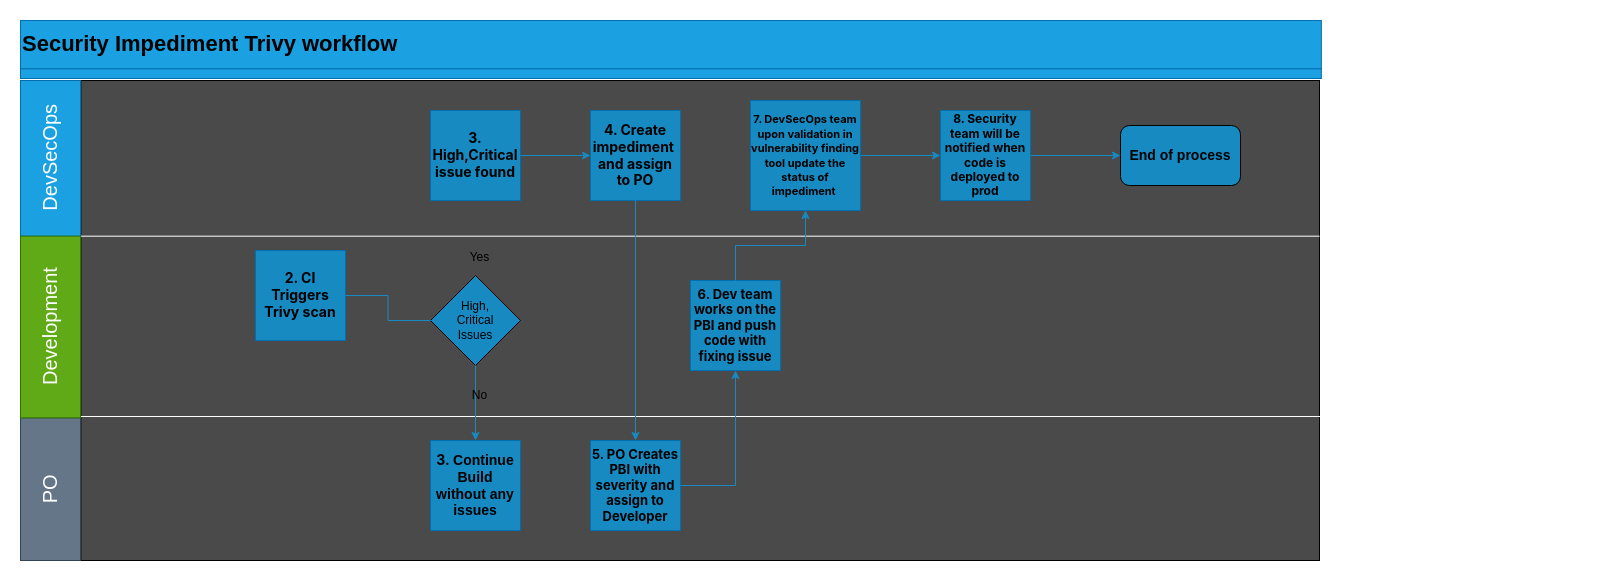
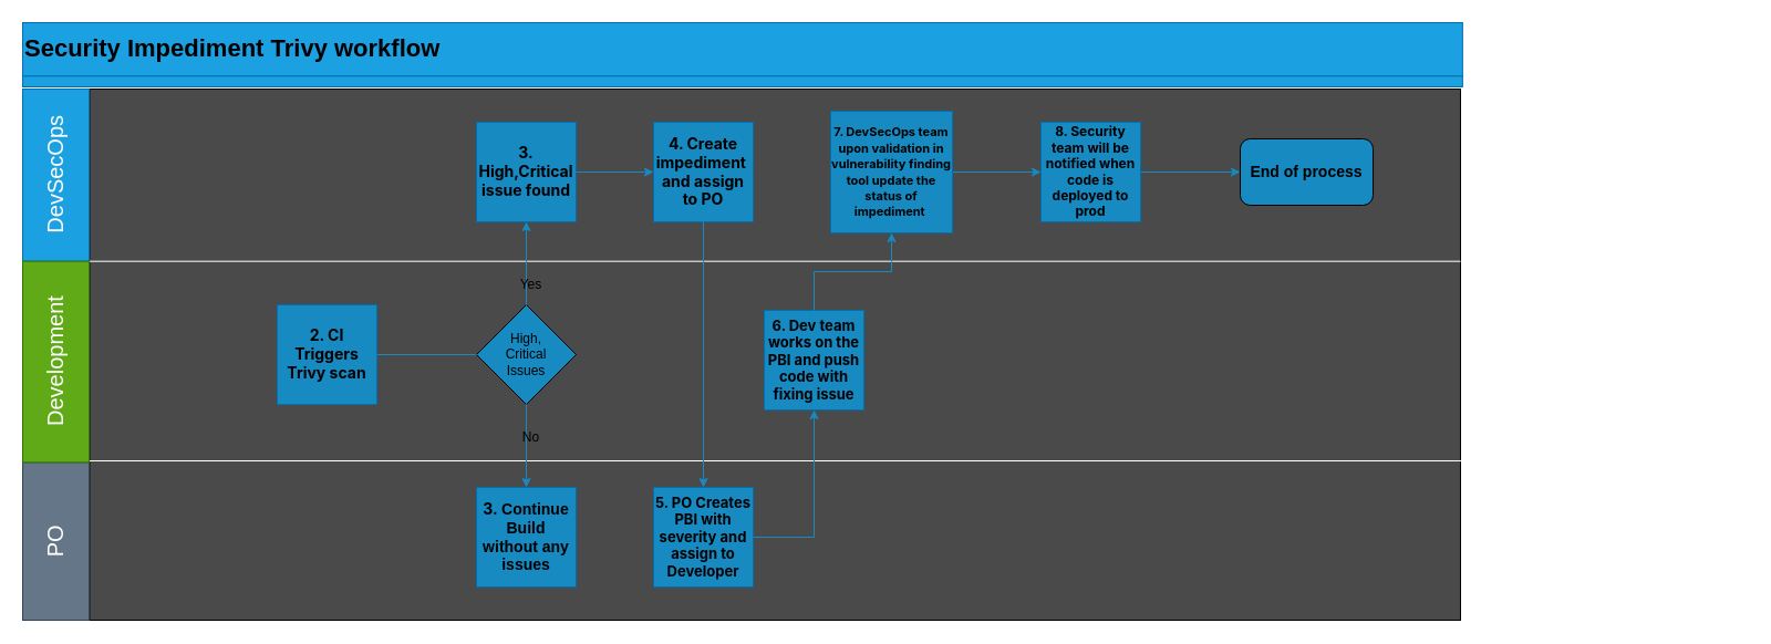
  <mxCell id="0" />
  <mxCell id="1" parent="0" />
  <mxCell id="2" value="" style="group" vertex="1" connectable="0" parent="1"><mxGeometry x="79" y="80" width="1260" height="480" as="geometry" /></mxCell>
  <mxCell id="3" value="" style="group" vertex="1" connectable="0" parent="2"><mxGeometry width="1260" height="480" as="geometry" /></mxCell>
  <mxCell id="4" value="" style="rounded=0;whiteSpace=wrap;html=1;fillColor=#4A4A4A;" vertex="1" parent="3"><mxGeometry x="1.35" width="1238.65" height="480" as="geometry" /></mxCell>
  <mxCell id="5" value="" style="line;strokeWidth=1;rotatable=0;dashed=0;labelPosition=right;align=left;verticalAlign=middle;spacingTop=0;spacingLeft=6;points=[];portConstraint=eastwest;strokeColor=#FFFFFF;" vertex="1" parent="3"><mxGeometry y="149.19" width="1240" height="12.97" as="geometry" /></mxCell>
  <mxCell id="6" value="" style="line;strokeWidth=1;rotatable=0;dashed=0;labelPosition=right;align=left;verticalAlign=middle;spacingTop=0;spacingLeft=6;points=[];portConstraint=eastwest;strokeColor=#FFFFFF;" vertex="1" parent="3"><mxGeometry x="1.35" y="329.51" width="1258.65" height="12.97" as="geometry" /></mxCell>
  <mxCell id="7" value="" style="edgeStyle=orthogonalEdgeStyle;rounded=0;orthogonalLoop=1;jettySize=auto;html=1;strokeColor=#178AC2;" edge="1" parent="3" source="8" target="22"><mxGeometry relative="1" as="geometry" /></mxCell>
  <mxCell id="8" value="&lt;div style=&quot;&quot;&gt;&lt;font size=&quot;1&quot; face=&quot;-apple-system, system-ui, Segoe WPC, Segoe UI, system-ui, Ubuntu, Droid Sans, sans-serif&quot; color=&quot;#000000&quot;&gt;&lt;b style=&quot;font-size: 12px;&quot;&gt;8. Security team will be notified when code is deployed to prod&lt;/b&gt;&lt;/font&gt;&lt;/div&gt;" style="whiteSpace=wrap;html=1;aspect=fixed;fillColor=#178AC2;fontColor=#ffffff;strokeColor=#006EAF;align=center;" vertex="1" parent="3"><mxGeometry x="861" y="30" width="90" height="90" as="geometry" /></mxCell>
  <mxCell id="9" value="" style="edgeStyle=orthogonalEdgeStyle;rounded=0;orthogonalLoop=1;jettySize=auto;html=1;strokeColor=#178AC2;" edge="1" parent="3" source="10" target="8"><mxGeometry relative="1" as="geometry" /></mxCell>
  <mxCell id="10" value="&lt;div style=&quot;&quot;&gt;&lt;strong style=&quot;background-color: initial; font-family: -apple-system, &amp;quot;system-ui&amp;quot;, &amp;quot;Segoe WPC&amp;quot;, &amp;quot;Segoe UI&amp;quot;, system-ui, Ubuntu, &amp;quot;Droid Sans&amp;quot;, sans-serif;&quot;&gt;&lt;font style=&quot;font-size: 11px;&quot; color=&quot;#000000&quot;&gt;7. DevSecOps team upon validation in vulnerability finding tool update the status of impediment&amp;nbsp;&lt;/font&gt;&lt;/strong&gt;&lt;/div&gt;" style="whiteSpace=wrap;html=1;aspect=fixed;fillColor=#178AC2;fontColor=#ffffff;strokeColor=#006EAF;align=center;" vertex="1" parent="3"><mxGeometry x="671" y="20" width="110" height="110" as="geometry" /></mxCell>
- <mxCell id="11" value="&lt;div style=&quot;&quot;&gt;&lt;strong style=&quot;background-color: initial; font-family: -apple-system, &amp;quot;system-ui&amp;quot;, &amp;quot;Segoe WPC&amp;quot;, &amp;quot;Segoe UI&amp;quot;, system-ui, Ubuntu, &amp;quot;Droid Sans&amp;quot;, sans-serif; font-size: 14px;&quot;&gt;&lt;font color=&quot;#000000&quot;&gt;2. CI Triggers Trivy scan&lt;/font&gt;&lt;/strong&gt;&lt;/div&gt;" style="whiteSpace=wrap;html=1;aspect=fixed;fillColor=#178AC2;fontColor=#ffffff;strokeColor=#006EAF;align=center;" vertex="1" parent="3"><mxGeometry x="176" y="170" width="90" height="90" as="geometry" /></mxCell>
+ <mxCell id="11" value="&lt;div style=&quot;&quot;&gt;&lt;strong style=&quot;background-color: initial; font-family: -apple-system, &amp;quot;system-ui&amp;quot;, &amp;quot;Segoe WPC&amp;quot;, &amp;quot;Segoe UI&amp;quot;, system-ui, Ubuntu, &amp;quot;Droid Sans&amp;quot;, sans-serif; font-size: 14px;&quot;&gt;&lt;font color=&quot;#000000&quot;&gt;2. CI Triggers Trivy scan&lt;/font&gt;&lt;/strong&gt;&lt;/div&gt;" style="whiteSpace=wrap;html=1;aspect=fixed;fillColor=#178AC2;fontColor=#ffffff;strokeColor=#006EAF;align=center;" vertex="1" parent="3"><mxGeometry x="171" y="195" width="90" height="90" as="geometry" /></mxCell>
  <mxCell id="12" value="High,&lt;br&gt;Critical&lt;br&gt;Issues" style="rhombus;whiteSpace=wrap;html=1;fillColor=#178AC2;" vertex="1" parent="3"><mxGeometry x="351" y="195" width="90.02" height="90" as="geometry" /></mxCell>
  <mxCell id="13" style="edgeStyle=orthogonalEdgeStyle;rounded=0;orthogonalLoop=1;jettySize=auto;html=1;strokeColor=#178AC2;endArrow=none;" edge="1" parent="3" source="11" target="12"><mxGeometry relative="1" as="geometry" /></mxCell>
  <mxCell id="14" value="&lt;div style=&quot;&quot;&gt;&lt;strong style=&quot;background-color: initial; font-family: -apple-system, &amp;quot;system-ui&amp;quot;, &amp;quot;Segoe WPC&amp;quot;, &amp;quot;Segoe UI&amp;quot;, system-ui, Ubuntu, &amp;quot;Droid Sans&amp;quot;, sans-serif; font-size: 14px;&quot;&gt;&lt;font color=&quot;#000000&quot;&gt;3. High,Critical issue found&lt;/font&gt;&lt;/strong&gt;&lt;/div&gt;" style="whiteSpace=wrap;html=1;aspect=fixed;fillColor=#178AC2;fontColor=#ffffff;strokeColor=#006EAF;align=center;" vertex="1" parent="3"><mxGeometry x="351.02" y="30" width="90" height="90" as="geometry" /></mxCell>
+ <mxCell id="15" value="" style="edgeStyle=orthogonalEdgeStyle;rounded=0;orthogonalLoop=1;jettySize=auto;html=1;strokeColor=#178AC2;" edge="1" parent="3" source="12" target="14"><mxGeometry relative="1" as="geometry" /></mxCell>
  <mxCell id="16" value="&lt;div style=&quot;&quot;&gt;&lt;font color=&quot;#000000&quot;&gt;&lt;strong style=&quot;background-color: initial; font-family: -apple-system, &amp;quot;system-ui&amp;quot;, &amp;quot;Segoe WPC&amp;quot;, &amp;quot;Segoe UI&amp;quot;, system-ui, Ubuntu, &amp;quot;Droid Sans&amp;quot;, sans-serif; font-size: 14px;&quot;&gt;3.&amp;nbsp;&lt;/strong&gt;&lt;span style=&quot;background-color: initial;&quot;&gt;&lt;font style=&quot;font-size: 14px;&quot;&gt;&lt;b style=&quot;&quot;&gt;Continue Build without any issues&lt;/b&gt;&lt;/font&gt;&lt;/span&gt;&lt;/font&gt;&lt;/div&gt;" style="whiteSpace=wrap;html=1;aspect=fixed;fillColor=#178AC2;fontColor=#ffffff;strokeColor=#006EAF;align=center;" vertex="1" parent="3"><mxGeometry x="351.02" y="360" width="90" height="90" as="geometry" /></mxCell>
  <mxCell id="17" value="" style="edgeStyle=orthogonalEdgeStyle;rounded=0;orthogonalLoop=1;jettySize=auto;html=1;strokeColor=#178AC2;" edge="1" parent="3" source="12" target="16"><mxGeometry relative="1" as="geometry" /></mxCell>
  <mxCell id="18" value="&lt;div style=&quot;&quot;&gt;&lt;strong style=&quot;background-color: initial; font-family: -apple-system, &amp;quot;system-ui&amp;quot;, &amp;quot;Segoe WPC&amp;quot;, &amp;quot;Segoe UI&amp;quot;, system-ui, Ubuntu, &amp;quot;Droid Sans&amp;quot;, sans-serif; font-size: 14px;&quot;&gt;&lt;font color=&quot;#000000&quot;&gt;4. Create impediment&amp;nbsp; and assign to PO&lt;/font&gt;&lt;/strong&gt;&lt;/div&gt;" style="whiteSpace=wrap;html=1;aspect=fixed;fillColor=#178AC2;fontColor=#ffffff;strokeColor=#006EAF;align=center;" vertex="1" parent="3"><mxGeometry x="511" y="30" width="90" height="90" as="geometry" /></mxCell>
  <mxCell id="19" value="" style="edgeStyle=orthogonalEdgeStyle;rounded=0;orthogonalLoop=1;jettySize=auto;html=1;strokeColor=#178AC2;" edge="1" parent="3" source="14" target="18"><mxGeometry relative="1" as="geometry" /></mxCell>
  <mxCell id="20" value="&lt;div style=&quot;&quot;&gt;&lt;strong style=&quot;background-color: initial; font-family: -apple-system, &amp;quot;system-ui&amp;quot;, &amp;quot;Segoe WPC&amp;quot;, &amp;quot;Segoe UI&amp;quot;, system-ui, Ubuntu, &amp;quot;Droid Sans&amp;quot;, sans-serif;&quot;&gt;&lt;font style=&quot;font-size: 13px;&quot; color=&quot;#000000&quot;&gt;5. PO Creates PBI with severity and assign to Developer&lt;/font&gt;&lt;/strong&gt;&lt;/div&gt;" style="whiteSpace=wrap;html=1;aspect=fixed;fillColor=#178AC2;fontColor=#ffffff;strokeColor=#006EAF;align=center;" vertex="1" parent="3"><mxGeometry x="511" y="360" width="90" height="90" as="geometry" /></mxCell>
  <mxCell id="21" style="edgeStyle=orthogonalEdgeStyle;rounded=0;orthogonalLoop=1;jettySize=auto;html=1;strokeColor=#178AC2;" edge="1" parent="3" source="18" target="20"><mxGeometry relative="1" as="geometry" /></mxCell>
  <mxCell id="22" value="&lt;font style=&quot;font-size: 14px;&quot;&gt;&lt;b&gt;End of process&lt;/b&gt;&lt;/font&gt;" style="rounded=1;whiteSpace=wrap;html=1;fillColor=#178AC2;" vertex="1" parent="3"><mxGeometry x="1041" y="45" width="120" height="60" as="geometry" /></mxCell>
  <mxCell id="23" value="&lt;div style=&quot;&quot;&gt;&lt;strong style=&quot;background-color: initial; font-family: -apple-system, &amp;quot;system-ui&amp;quot;, &amp;quot;Segoe WPC&amp;quot;, &amp;quot;Segoe UI&amp;quot;, system-ui, Ubuntu, &amp;quot;Droid Sans&amp;quot;, sans-serif;&quot;&gt;&lt;font style=&quot;font-size: 13px;&quot; color=&quot;#000000&quot;&gt;6. Dev team works on the PBI and push code with fixing issue&lt;/font&gt;&lt;/strong&gt;&lt;/div&gt;" style="whiteSpace=wrap;html=1;aspect=fixed;fillColor=#178AC2;fontColor=#ffffff;strokeColor=#006EAF;align=center;" vertex="1" parent="3"><mxGeometry x="611" y="200" width="90" height="90" as="geometry" /></mxCell>
  <mxCell id="24" style="edgeStyle=orthogonalEdgeStyle;rounded=0;orthogonalLoop=1;jettySize=auto;html=1;entryX=0.5;entryY=1;entryDx=0;entryDy=0;strokeColor=#178AC2;" edge="1" parent="3" source="20" target="23"><mxGeometry relative="1" as="geometry" /></mxCell>
  <mxCell id="25" style="edgeStyle=orthogonalEdgeStyle;rounded=0;orthogonalLoop=1;jettySize=auto;html=1;strokeColor=#178AC2;" edge="1" parent="3" source="23" target="10"><mxGeometry relative="1" as="geometry" /></mxCell>
  <mxCell id="26" value="No" style="text;html=1;align=center;verticalAlign=middle;resizable=0;points=[];autosize=1;strokeColor=none;fillColor=none;" vertex="1" parent="2"><mxGeometry x="380" y="299.51" width="40" height="30" as="geometry" /></mxCell>
  <mxCell id="27" value="Yes" style="text;html=1;align=center;verticalAlign=middle;resizable=0;points=[];autosize=1;strokeColor=none;fillColor=none;" vertex="1" parent="2"><mxGeometry x="380" y="162.16" width="40" height="30" as="geometry" /></mxCell>
  <mxCell id="28" value="" style="group" vertex="1" connectable="0" parent="1"><mxGeometry x="20" y="20" width="1558" height="58" as="geometry" /></mxCell>
  <mxCell id="29" value="&lt;font style=&quot;font-size: 22px;&quot; color=&quot;#000000&quot;&gt;&lt;b&gt;Security Impediment Trivy workflow&lt;/b&gt;&lt;/font&gt;" style="rounded=0;whiteSpace=wrap;html=1;fillColor=#1ba1e2;fontColor=#ffffff;strokeColor=#006EAF;align=left;" vertex="1" parent="28"><mxGeometry width="1300.854" height="48.333" as="geometry" /></mxCell>
  <mxCell id="30" value="" style="rounded=0;whiteSpace=wrap;html=1;fillColor=#1ba1e2;fontColor=#ffffff;strokeColor=#006EAF;align=left;" vertex="1" parent="28"><mxGeometry y="48.333" width="1300.854" height="9.667" as="geometry" /></mxCell>
  <mxCell id="31" value="" style="group" vertex="1" connectable="0" parent="1"><mxGeometry x="20" y="80" width="60" height="480" as="geometry" /></mxCell>
  <mxCell id="32" value="&lt;font style=&quot;font-size: 20px;&quot;&gt;PO&lt;/font&gt;" style="rounded=0;whiteSpace=wrap;html=1;fillColor=#647687;fontColor=#ffffff;strokeColor=#314354;textDirection=vertical-lr;rotation=-180;" vertex="1" parent="31"><mxGeometry y="337.297" width="60" height="142.703" as="geometry" /></mxCell>
  <mxCell id="33" value="&lt;font style=&quot;font-size: 20px;&quot;&gt;DevSecOps&lt;/font&gt;" style="rounded=0;whiteSpace=wrap;html=1;fillColor=#1ba1e2;fontColor=#ffffff;strokeColor=#006EAF;textDirection=vertical-lr;rotation=-180;" vertex="1" parent="31"><mxGeometry width="60" height="155.676" as="geometry" /></mxCell>
  <mxCell id="34" value="&lt;font style=&quot;font-size: 20px;&quot;&gt;Development&lt;/font&gt;" style="rounded=0;whiteSpace=wrap;html=1;fillColor=#60a917;fontColor=#ffffff;strokeColor=#2D7600;textDirection=vertical-lr;rotation=-180;" vertex="1" parent="31"><mxGeometry y="155.676" width="60" height="181.622" as="geometry" /></mxCell>
